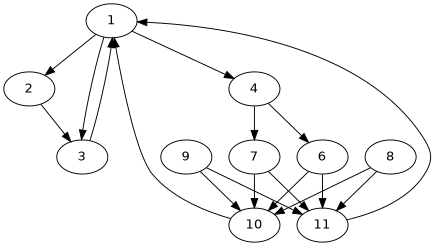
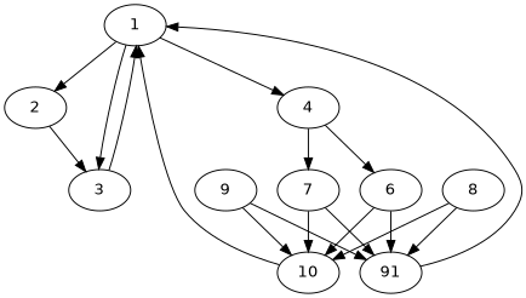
  digraph {
    compound=true
    fontname="DejaVu Sans"
    node [fillcolor=white fontname="DejaVu Sans" style=filled]
    edge [fontname="DejaVu Sans"]
    n1 [label=1]
    n2 [label=2]
    n3 [label=3]
    n4 [label=4]
    n5 [label=6]
    n6 [label=7]
    n7 [label=10]
-   n8 [label=11]
+   n8 [label=91]
    n9 [label=8]
    n10 [label=9]
    n1 -> n2
    n1 -> n3
    n1 -> n4
    n2 -> n3
    n3 -> n1
    n4 -> n5
    n4 -> n6
    n5 -> n7
    n5 -> n8
    n6 -> n7
    n6 -> n8
    n7 -> n1
    n8 -> n1
    n9 -> n7
    n9 -> n8
    n10 -> n7
    n10 -> n8
  }
